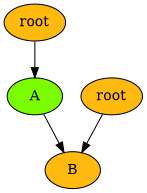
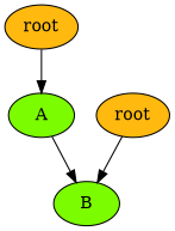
  digraph {
    fontname="DejaVu Serif"
    node [fillcolor=darkgoldenrod1 style=filled fontname="DejaVu Serif"]
    edge [fontname="DejaVu Serif"]
    n1 [label=root]
    n2 [fillcolor=lawngreen label=A]
-   n3 [label=B]
+   n3 [fillcolor=lawngreen label=B]
    n4 [label=root]
    n1 -> n2
    n2 -> n3
    n4 -> n3
  }
